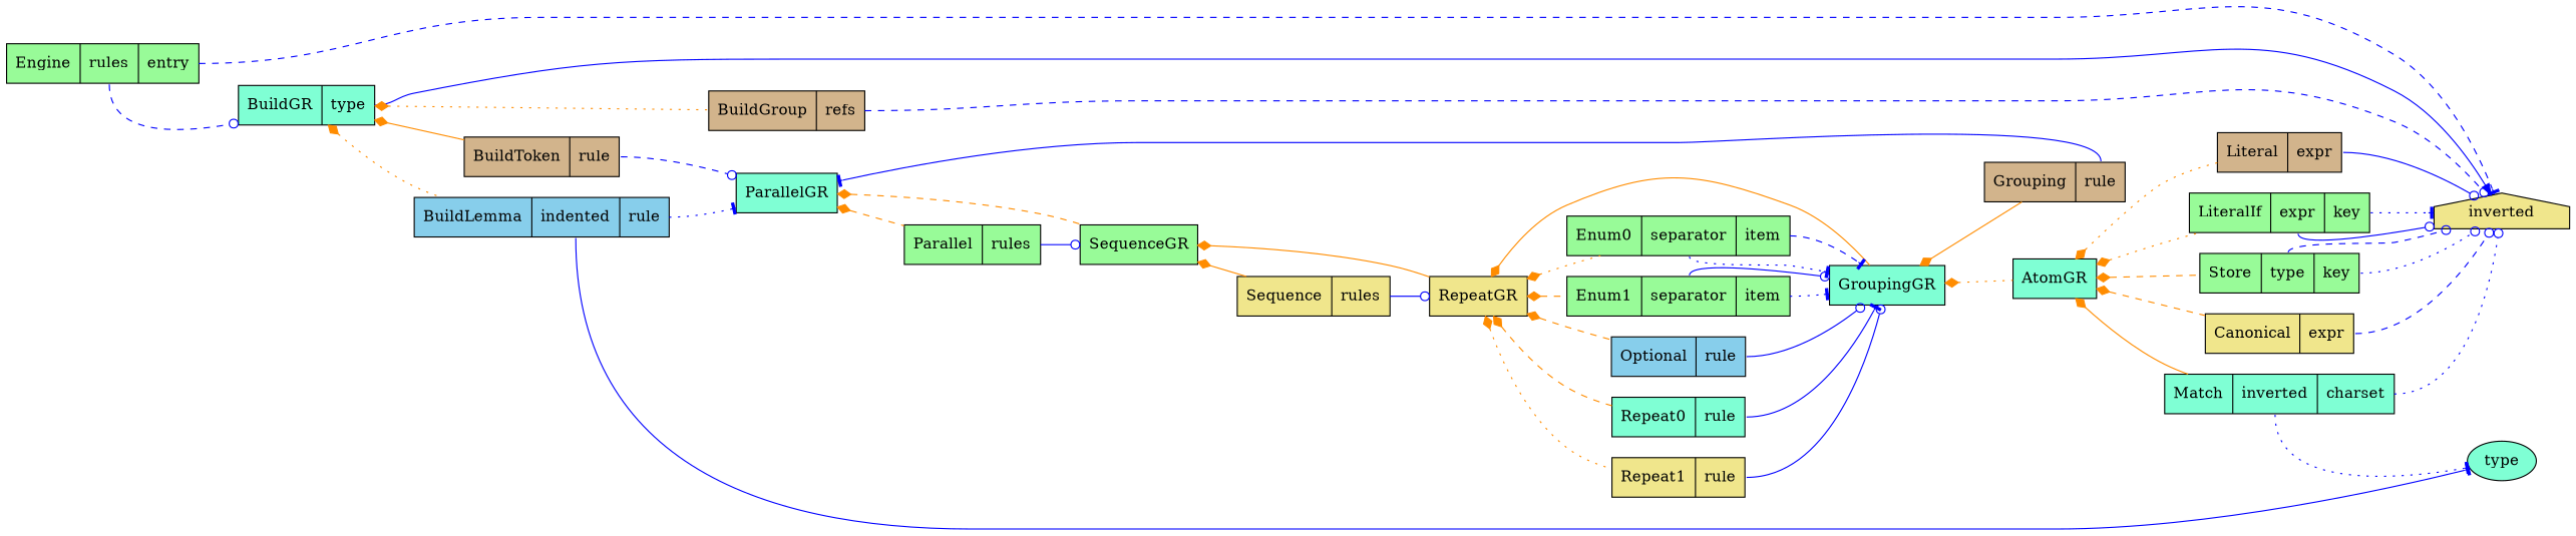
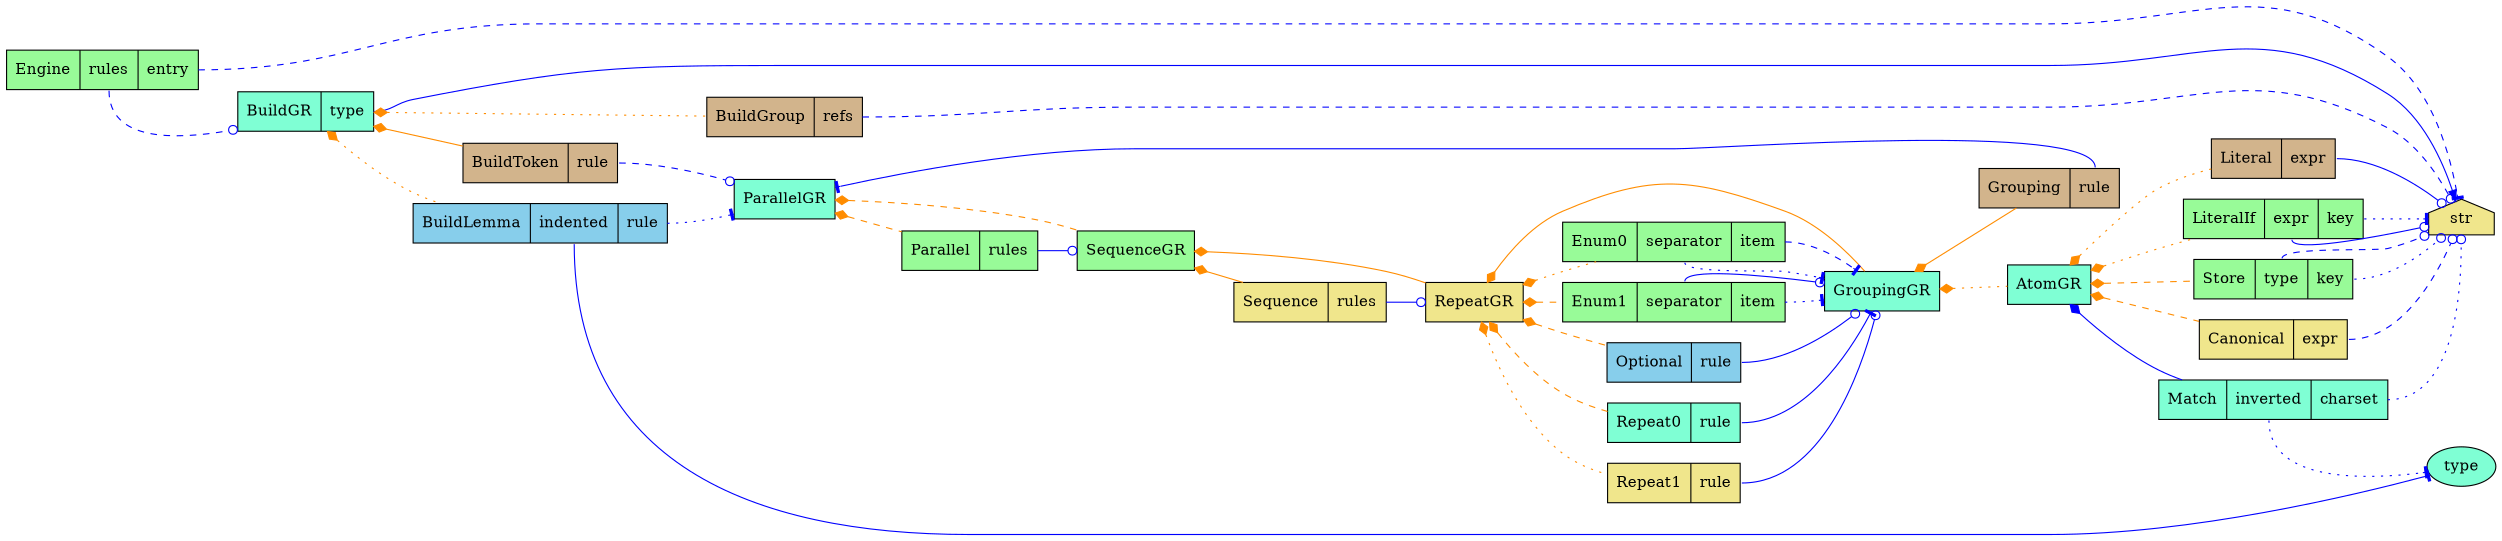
  digraph {
    rankdir=LR
    node [fillcolor=palegreen shape=record style=filled]
    edge [color=blue style=solid]
    n1 [label="{ <> Engine | <rules> rules  | <entry> entry  }"]
    n2 [fillcolor=aquamarine label="{ <> BuildGR | <type> type  }"]
-   n3 [fillcolor=khaki label=inverted shape=house]
+   n3 [fillcolor=khaki label=str shape=house]
    n4 [fillcolor=tan label="{ <> BuildGroup | <refs> refs  }"]
    n5 [fillcolor=skyblue label="{ <> BuildLemma | <indented> indented  | <rule> rule  }"]
    n6 [fillcolor=tan label="{ <> BuildToken | <rule> rule  }"]
    n7 [fillcolor=aquamarine label="{ <> ParallelGR  }"]
    n8 [label="{ <> Parallel | <rules> rules  }"]
    n9 [label="{ <> SequenceGR  }"]
    n10 [fillcolor=aquamarine label=type shape=ellipse]
    n11 [fillcolor=khaki label="{ <> Sequence | <rules> rules  }"]
    n12 [fillcolor=khaki label="{ <> RepeatGR  }"]
    n13 [label="{ <> Enum0 | <separator> separator  | <item> item  }"]
    n14 [label="{ <> Enum1 | <separator> separator  | <item> item  }"]
    n15 [fillcolor=skyblue label="{ <> Optional | <rule> rule  }"]
    n16 [fillcolor=aquamarine label="{ <> Repeat0 | <rule> rule  }"]
    n17 [fillcolor=khaki label="{ <> Repeat1 | <rule> rule  }"]
    n18 [fillcolor=aquamarine label="{ <> GroupingGR  }"]
    n19 [fillcolor=tan label="{ <> Grouping | <rule> rule  }"]
    n20 [fillcolor=aquamarine label="{ <> AtomGR  }"]
    n21 [fillcolor=khaki label="{ <> Canonical | <expr> expr  }"]
    n22 [fillcolor=tan label="{ <> Literal | <expr> expr  }"]
    n23 [label="{ <> LiteralIf | <expr> expr  | <key> key  }"]
    n24 [fillcolor=aquamarine label="{ <> Match | <inverted> inverted  | <charset> charset  }"]
    n25 [label="{ <> Store | <type> type  | <key> key  }"]
    n1 -> n2 [arrowhead=odot style=dashed tailport=rules]
    n1 -> n3 [arrowhead=tee style=dashed tailport=entry]
    n2 -> n3 [arrowhead=normal tailport=type]
    n2 -> n4 [arrowtail=diamond color=darkorange dir=back style=dotted]
    n2 -> n5 [arrowtail=diamond color=darkorange dir=back style=dotted]
    n2 -> n6 [arrowtail=diamond color=darkorange dir=back]
    n4 -> n3 [arrowhead=odot style=dashed tailport=refs]
    n5 -> n7 [arrowhead=tee style=dotted tailport=rule]
    n5 -> n10 [arrowhead=tee tailport=indented]
    n6 -> n7 [arrowhead=odot style=dashed tailport=rule]
    n7 -> n8 [arrowtail=diamond color=darkorange dir=back style=dashed]
    n7 -> n9 [arrowtail=diamond color=darkorange dir=back style=dashed]
    n8 -> n9 [arrowhead=odot tailport=rules]
    n9 -> n11 [arrowtail=diamond color=darkorange dir=back]
    n9 -> n12 [arrowtail=diamond color=darkorange dir=back]
    n11 -> n12 [arrowhead=odot tailport=rules]
    n12 -> n13 [arrowtail=diamond color=darkorange dir=back style=dotted]
    n12 -> n14 [arrowtail=diamond color=darkorange dir=back style=dashed]
    n12 -> n15 [arrowtail=diamond color=darkorange dir=back style=dashed]
    n12 -> n16 [arrowtail=diamond color=darkorange dir=back style=dashed]
    n12 -> n17 [arrowtail=diamond color=darkorange dir=back style=dotted]
    n12 -> n18 [arrowtail=diamond color=darkorange dir=back]
    n13 -> n18 [arrowhead=tee style=dashed tailport=item]
    n13 -> n18 [arrowhead=tee style=dotted tailport=separator]
    n14 -> n18 [arrowhead=tee style=dotted tailport=item]
    n14 -> n18 [arrowhead=odot tailport=separator]
    n15 -> n18 [arrowhead=odot tailport=rule]
    n16 -> n18 [arrowhead=tee tailport=rule]
    n17 -> n18 [arrowhead=odot tailport=rule]
    n18 -> n19 [arrowtail=diamond color=darkorange dir=back]
    n18 -> n20 [arrowtail=diamond color=darkorange dir=back style=dotted]
    n19 -> n7 [arrowhead=tee tailport=rule]
    n20 -> n21 [arrowtail=diamond color=darkorange dir=back style=dashed]
    n20 -> n22 [arrowtail=diamond color=darkorange dir=back style=dotted]
    n20 -> n23 [arrowtail=diamond color=darkorange dir=back style=dotted]
-   n20 -> n24 [arrowtail=diamond color=darkorange dir=back]
+   n20 -> n24 [arrowtail=diamond dir=back]
    n20 -> n25 [arrowtail=diamond color=darkorange dir=back style=dashed]
    n21 -> n3 [arrowhead=odot style=dashed tailport=expr]
    n22 -> n3 [arrowhead=odot tailport=expr]
    n23 -> n3 [arrowhead=odot tailport=expr]
    n23 -> n3 [arrowhead=tee style=dotted tailport=key]
    n24 -> n3 [arrowhead=odot style=dotted tailport=charset]
    n24 -> n10 [arrowhead=tee style=dotted tailport=inverted]
    n25 -> n3 [arrowhead=odot style=dotted tailport=key]
    n25 -> n3 [arrowhead=odot style=dashed tailport=type]
  }
